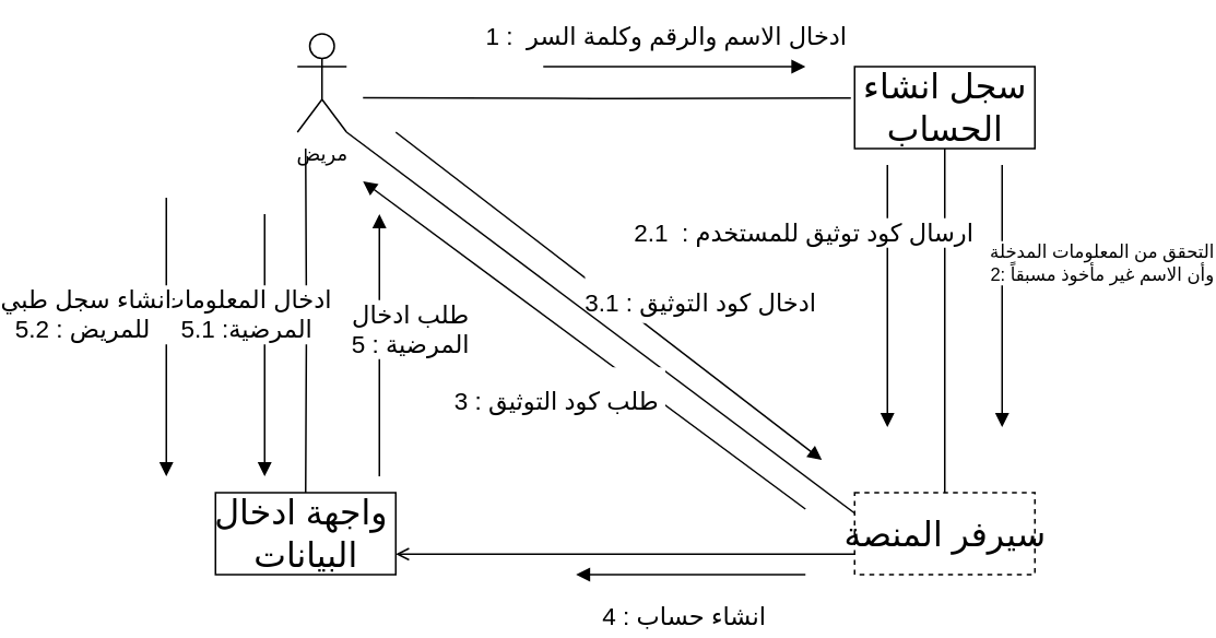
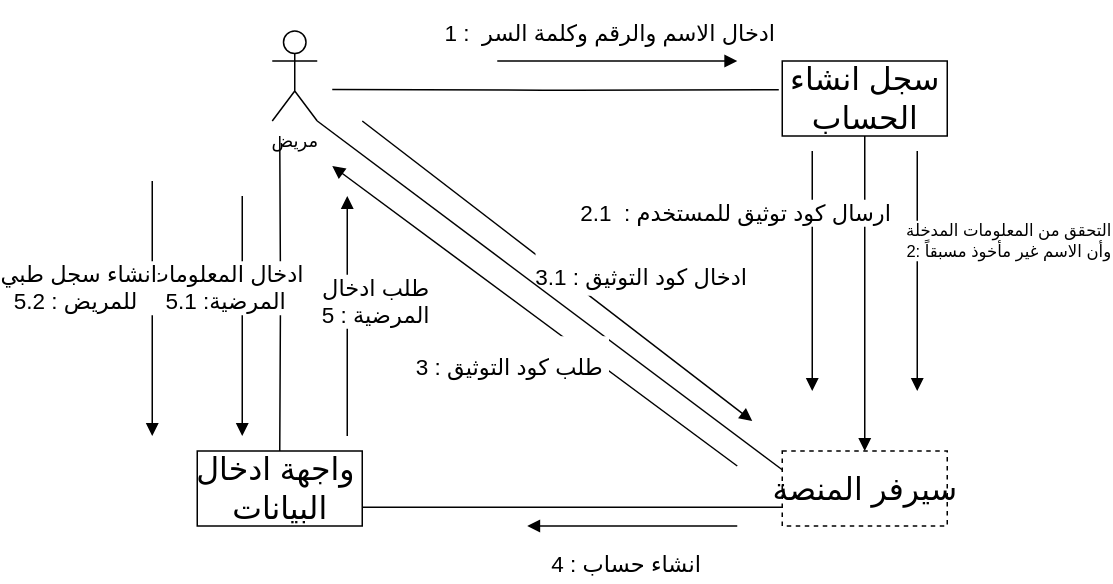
  <mxCell id="0" />
  <mxCell id="1" parent="0" />
  <mxCell id="2" value="مريض" style="shape=umlActor;verticalLabelPosition=bottom;verticalAlign=top;html=1;" vertex="1" parent="1"><mxGeometry x="100" y="20" width="30" height="60" as="geometry" /></mxCell>
  <mxCell id="3" value="" style="endArrow=none;html=1;edgeStyle=orthogonalEdgeStyle;entryX=-0.021;entryY=0.383;entryDx=0;entryDy=0;entryPerimeter=0;" edge="1" parent="1" target="6"><mxGeometry relative="1" as="geometry"><mxPoint x="140" y="59" as="sourcePoint" /><mxPoint x="420" y="60" as="targetPoint" /></mxGeometry></mxCell>
  <mxCell id="4" value="" style="endArrow=block;endFill=1;html=1;edgeStyle=orthogonalEdgeStyle;align=left;verticalAlign=top;" edge="1" parent="1"><mxGeometry x="-1" relative="1" as="geometry"><mxPoint x="250" y="40" as="sourcePoint" /><mxPoint x="410" y="40" as="targetPoint" /><Array as="points"><mxPoint x="350" y="40" /><mxPoint x="350" y="40" /></Array></mxGeometry></mxCell>
  <mxCell id="5" value="&lt;span style=&quot;font-size: 15px&quot;&gt;1 :&amp;nbsp; ادخال الاسم والرقم وكلمة السر&lt;/span&gt;" style="edgeLabel;html=1;align=center;verticalAlign=middle;resizable=0;points=[];" vertex="1" connectable="0" parent="4"><mxGeometry x="0.26" y="3" relative="1" as="geometry"><mxPoint x="-27" y="-17" as="offset" /></mxGeometry></mxCell>
  <mxCell id="6" value="&lt;span style=&quot;font-size: 21px&quot;&gt;سجل انشاء &lt;br&gt;الحساب&lt;br&gt;&lt;/span&gt;" style="html=1;" vertex="1" parent="1"><mxGeometry x="440" y="40" width="110" height="50" as="geometry" /></mxCell>
  <mxCell id="7" value="" style="html=1;verticalAlign=bottom;endArrow=block;fontSize=28;" edge="1" parent="1"><mxGeometry width="80" relative="1" as="geometry"><mxPoint x="530" y="100" as="sourcePoint" /><mxPoint x="530" y="260" as="targetPoint" /></mxGeometry></mxCell>
  <mxCell id="8" value="&lt;span style=&quot;font-size: 15px&quot;&gt;&lt;br&gt;&lt;/span&gt;" style="edgeLabel;html=1;align=center;verticalAlign=middle;resizable=0;points=[];fontSize=28;" vertex="1" connectable="0" parent="7"><mxGeometry x="0.197" y="2" relative="1" as="geometry"><mxPoint x="98" y="-21.72" as="offset" /></mxGeometry></mxCell>
  <mxCell id="9" value="التحقق من المعلومات المدخلة&lt;br&gt;2: وأن الاسم غير مأخوذ مسبقاً" style="edgeLabel;html=1;align=center;verticalAlign=middle;resizable=0;points=[];" vertex="1" connectable="0" parent="7"><mxGeometry x="-0.159" y="-2" relative="1" as="geometry"><mxPoint x="62" y="-7.2" as="offset" /></mxGeometry></mxCell>
  <mxCell id="10" value="&lt;span style=&quot;font-size: 21px&quot;&gt;سيرفر المنصة&lt;br&gt;&lt;/span&gt;" style="html=1;dashed=1;" vertex="1" parent="1"><mxGeometry x="440" y="300" width="110" height="50" as="geometry" /></mxCell>
- <mxCell id="11" value="" style="endArrow=none;html=1;edgeStyle=orthogonalEdgeStyle;exitX=0.5;exitY=1;exitDx=0;exitDy=0;" edge="1" parent="1" source="6" target="10"><mxGeometry relative="1" as="geometry"><mxPoint x="495" y="120" as="sourcePoint" /><mxPoint x="382.257" y="-63" as="targetPoint" /></mxGeometry></mxCell>
+ <mxCell id="11" value="" style="endArrow=block;html=1;edgeStyle=orthogonalEdgeStyle;exitX=0.5;exitY=1;exitDx=0;exitDy=0;" edge="1" parent="1" source="6" target="10"><mxGeometry relative="1" as="geometry"><mxPoint x="495" y="120" as="sourcePoint" /><mxPoint x="382.257" y="-63" as="targetPoint" /></mxGeometry></mxCell>
  <mxCell id="12" value="" style="html=1;verticalAlign=bottom;endArrow=block;fontSize=28;" edge="1" parent="1"><mxGeometry width="80" relative="1" as="geometry"><mxPoint x="460" y="100" as="sourcePoint" /><mxPoint x="460" y="260" as="targetPoint" /></mxGeometry></mxCell>
  <mxCell id="13" value="&amp;nbsp;" style="edgeLabel;html=1;align=center;verticalAlign=middle;resizable=0;points=[];" vertex="1" connectable="0" parent="12"><mxGeometry x="-0.421" y="-1" relative="1" as="geometry"><mxPoint x="-29" y="-3.33" as="offset" /></mxGeometry></mxCell>
  <mxCell id="14" value="&lt;font style=&quot;font-size: 15px&quot;&gt;ارسال كود توثيق للمستخدم :&amp;nbsp; 2.1&amp;nbsp;&lt;/font&gt;" style="edgeLabel;html=1;align=center;verticalAlign=middle;resizable=0;points=[];" vertex="1" connectable="0" parent="12"><mxGeometry x="-0.236" relative="1" as="geometry"><mxPoint x="-50" y="-20.83" as="offset" /></mxGeometry></mxCell>
  <mxCell id="15" value="" style="html=1;verticalAlign=bottom;endArrow=block;fontSize=28;" edge="1" parent="1"><mxGeometry width="80" relative="1" as="geometry"><mxPoint x="160" y="80" as="sourcePoint" /><mxPoint x="420" y="280" as="targetPoint" /></mxGeometry></mxCell>
  <mxCell id="16" value="&lt;font style=&quot;font-size: 15px&quot;&gt;3.1 : ادخال كود التوثيق&amp;nbsp;&lt;/font&gt;" style="edgeLabel;html=1;align=center;verticalAlign=middle;resizable=0;points=[];fontSize=28;" vertex="1" connectable="0" parent="15"><mxGeometry x="0.197" y="2" relative="1" as="geometry"><mxPoint x="31.17" y="-18.09" as="offset" /></mxGeometry></mxCell>
  <mxCell id="17" value="" style="endArrow=none;html=1;rounded=0;fontSize=28;entryX=0;entryY=0.25;entryDx=0;entryDy=0;exitX=1;exitY=1;exitDx=0;exitDy=0;exitPerimeter=0;" edge="1" parent="1" source="2" target="10"><mxGeometry relative="1" as="geometry"><mxPoint x="396.585" y="-210.456" as="sourcePoint" /><mxPoint x="672.777" y="-63.036" as="targetPoint" /></mxGeometry></mxCell>
  <mxCell id="18" value="" style="html=1;verticalAlign=bottom;endArrow=block;fontSize=28;" edge="1" parent="1"><mxGeometry width="80" relative="1" as="geometry"><mxPoint x="410" y="310" as="sourcePoint" /><mxPoint x="140" y="110" as="targetPoint" /></mxGeometry></mxCell>
  <mxCell id="19" value="&lt;font style=&quot;font-size: 15px&quot;&gt;3 : طلب كود التوثيق&amp;nbsp;&lt;/font&gt;" style="edgeLabel;html=1;align=center;verticalAlign=middle;resizable=0;points=[];fontSize=28;" vertex="1" connectable="0" parent="18"><mxGeometry x="0.197" y="2" relative="1" as="geometry"><mxPoint x="12.57" y="47.93" as="offset" /></mxGeometry></mxCell>
- <mxCell id="20" value="" style="endArrow=open;html=1;edgeStyle=orthogonalEdgeStyle;exitX=0;exitY=0.75;exitDx=0;exitDy=0;entryX=1;entryY=0.75;entryDx=0;entryDy=0;" edge="1" parent="1" source="10" target="21"><mxGeometry relative="1" as="geometry"><mxPoint x="505" y="330" as="sourcePoint" /><mxPoint x="300" y="328" as="targetPoint" /><Array as="points" /></mxGeometry></mxCell>
+ <mxCell id="20" value="" style="endArrow=none;html=1;edgeStyle=orthogonalEdgeStyle;exitX=0;exitY=0.75;exitDx=0;exitDy=0;entryX=1;entryY=0.75;entryDx=0;entryDy=0;" edge="1" parent="1" source="10" target="21"><mxGeometry relative="1" as="geometry"><mxPoint x="505" y="330" as="sourcePoint" /><mxPoint x="300" y="328" as="targetPoint" /><Array as="points" /></mxGeometry></mxCell>
  <mxCell id="21" value="&lt;span style=&quot;font-size: 21px&quot;&gt;واجهة ادخال&amp;nbsp;&lt;br&gt;البيانات&lt;br&gt;&lt;/span&gt;" style="html=1;" vertex="1" parent="1"><mxGeometry x="50" y="300" width="110" height="50" as="geometry" /></mxCell>
  <mxCell id="22" value="" style="html=1;verticalAlign=bottom;endArrow=block;fontSize=28;" edge="1" parent="1"><mxGeometry width="80" relative="1" as="geometry"><mxPoint x="410" y="350" as="sourcePoint" /><mxPoint x="270" y="350" as="targetPoint" /><Array as="points"><mxPoint x="350" y="350" /></Array></mxGeometry></mxCell>
  <mxCell id="23" value="&lt;span style=&quot;font-size: 15px&quot;&gt;انشاء حساب : 4&amp;nbsp;&lt;br&gt;&lt;/span&gt;" style="edgeLabel;html=1;align=center;verticalAlign=middle;resizable=0;points=[];fontSize=28;" vertex="1" connectable="0" parent="22"><mxGeometry x="0.197" y="2" relative="1" as="geometry"><mxPoint x="11.72" y="18" as="offset" /></mxGeometry></mxCell>
  <mxCell id="24" value="" style="endArrow=block;endFill=1;html=1;edgeStyle=orthogonalEdgeStyle;align=left;verticalAlign=top;" edge="1" parent="1"><mxGeometry x="-1" relative="1" as="geometry"><mxPoint x="150" y="290" as="sourcePoint" /><mxPoint x="150" y="130" as="targetPoint" /><Array as="points"><mxPoint x="150" y="160" /><mxPoint x="150" y="160" /></Array></mxGeometry></mxCell>
  <mxCell id="25" value="&lt;span style=&quot;font-size: 15px&quot;&gt;طلب ادخال&amp;nbsp;&lt;br&gt;5 : المرضية&amp;nbsp;&lt;br&gt;&lt;/span&gt;" style="edgeLabel;html=1;align=center;verticalAlign=middle;resizable=0;points=[];" vertex="1" connectable="0" parent="24"><mxGeometry x="0.26" y="3" relative="1" as="geometry"><mxPoint x="23" y="10.83" as="offset" /></mxGeometry></mxCell>
  <mxCell id="26" value="" style="endArrow=none;html=1;edgeStyle=orthogonalEdgeStyle;entryX=0.5;entryY=0;entryDx=0;entryDy=0;" edge="1" parent="1" target="21"><mxGeometry relative="1" as="geometry"><mxPoint x="105" y="90" as="sourcePoint" /><mxPoint x="170" y="347.5" as="targetPoint" /><Array as="points" /></mxGeometry></mxCell>
  <mxCell id="27" value="" style="html=1;verticalAlign=bottom;endArrow=block;fontSize=28;" edge="1" parent="1"><mxGeometry width="80" relative="1" as="geometry"><mxPoint x="80" y="130" as="sourcePoint" /><mxPoint x="80" y="290" as="targetPoint" /></mxGeometry></mxCell>
  <mxCell id="28" value="&amp;nbsp;" style="edgeLabel;html=1;align=center;verticalAlign=middle;resizable=0;points=[];" vertex="1" connectable="0" parent="27"><mxGeometry x="-0.421" y="-1" relative="1" as="geometry"><mxPoint x="-29" y="-3.33" as="offset" /></mxGeometry></mxCell>
  <mxCell id="29" value="&lt;span style=&quot;font-size: 15px&quot;&gt;ادخال المعلومات&amp;nbsp;&lt;br&gt;5.1 :المرضية&amp;nbsp;&lt;br&gt;&lt;/span&gt;" style="edgeLabel;html=1;align=center;verticalAlign=middle;resizable=0;points=[];" vertex="1" connectable="0" parent="27"><mxGeometry x="-0.236" relative="1" as="geometry"><mxPoint x="-10" y="-0.83" as="offset" /></mxGeometry></mxCell>
  <mxCell id="30" value="" style="html=1;verticalAlign=bottom;endArrow=block;fontSize=28;" edge="1" parent="1"><mxGeometry width="80" relative="1" as="geometry"><mxPoint x="20" y="120" as="sourcePoint" /><mxPoint x="20" y="290" as="targetPoint" /></mxGeometry></mxCell>
  <mxCell id="31" value="&amp;nbsp;" style="edgeLabel;html=1;align=center;verticalAlign=middle;resizable=0;points=[];" vertex="1" connectable="0" parent="30"><mxGeometry x="-0.421" y="-1" relative="1" as="geometry"><mxPoint x="-29" y="-3.33" as="offset" /></mxGeometry></mxCell>
  <mxCell id="32" value="&lt;span style=&quot;font-size: 15px&quot;&gt;انشاء سجل طبي&lt;br&gt;5.2 : للمريض&amp;nbsp;&lt;br&gt;&lt;/span&gt;" style="edgeLabel;html=1;align=center;verticalAlign=middle;resizable=0;points=[];" vertex="1" connectable="0" parent="30"><mxGeometry x="-0.236" relative="1" as="geometry"><mxPoint x="-50" y="5.0" as="offset" /></mxGeometry></mxCell>
